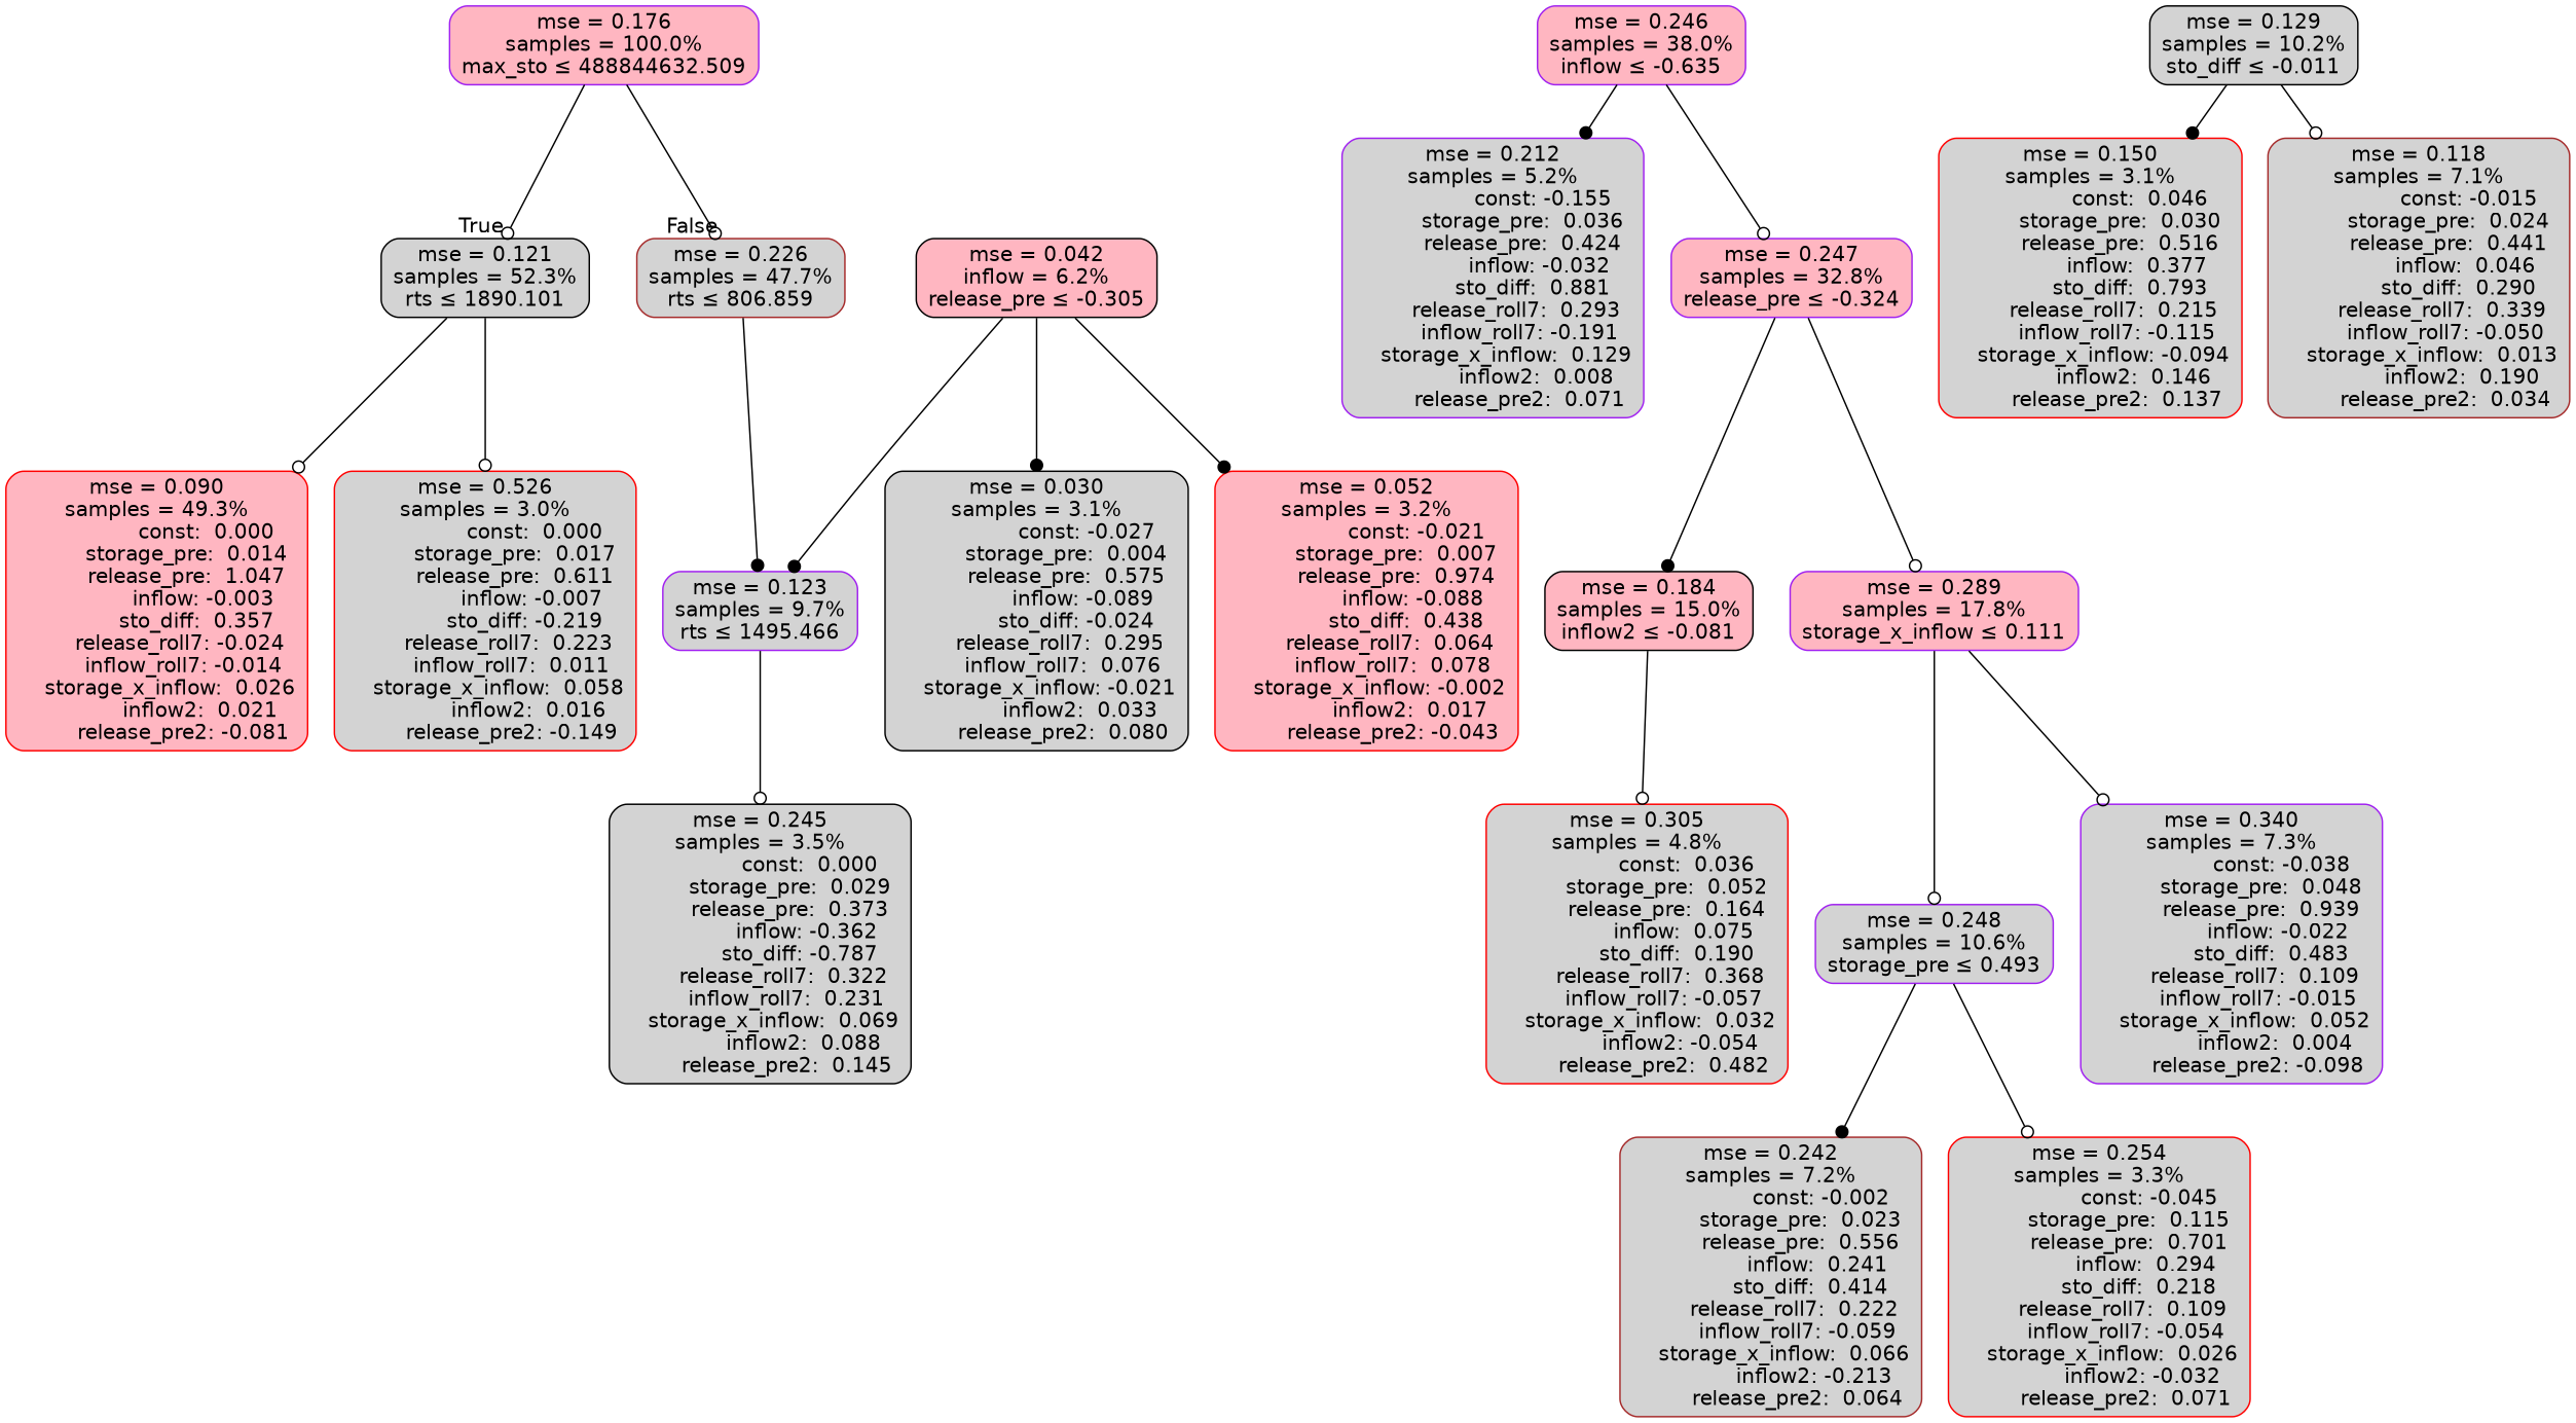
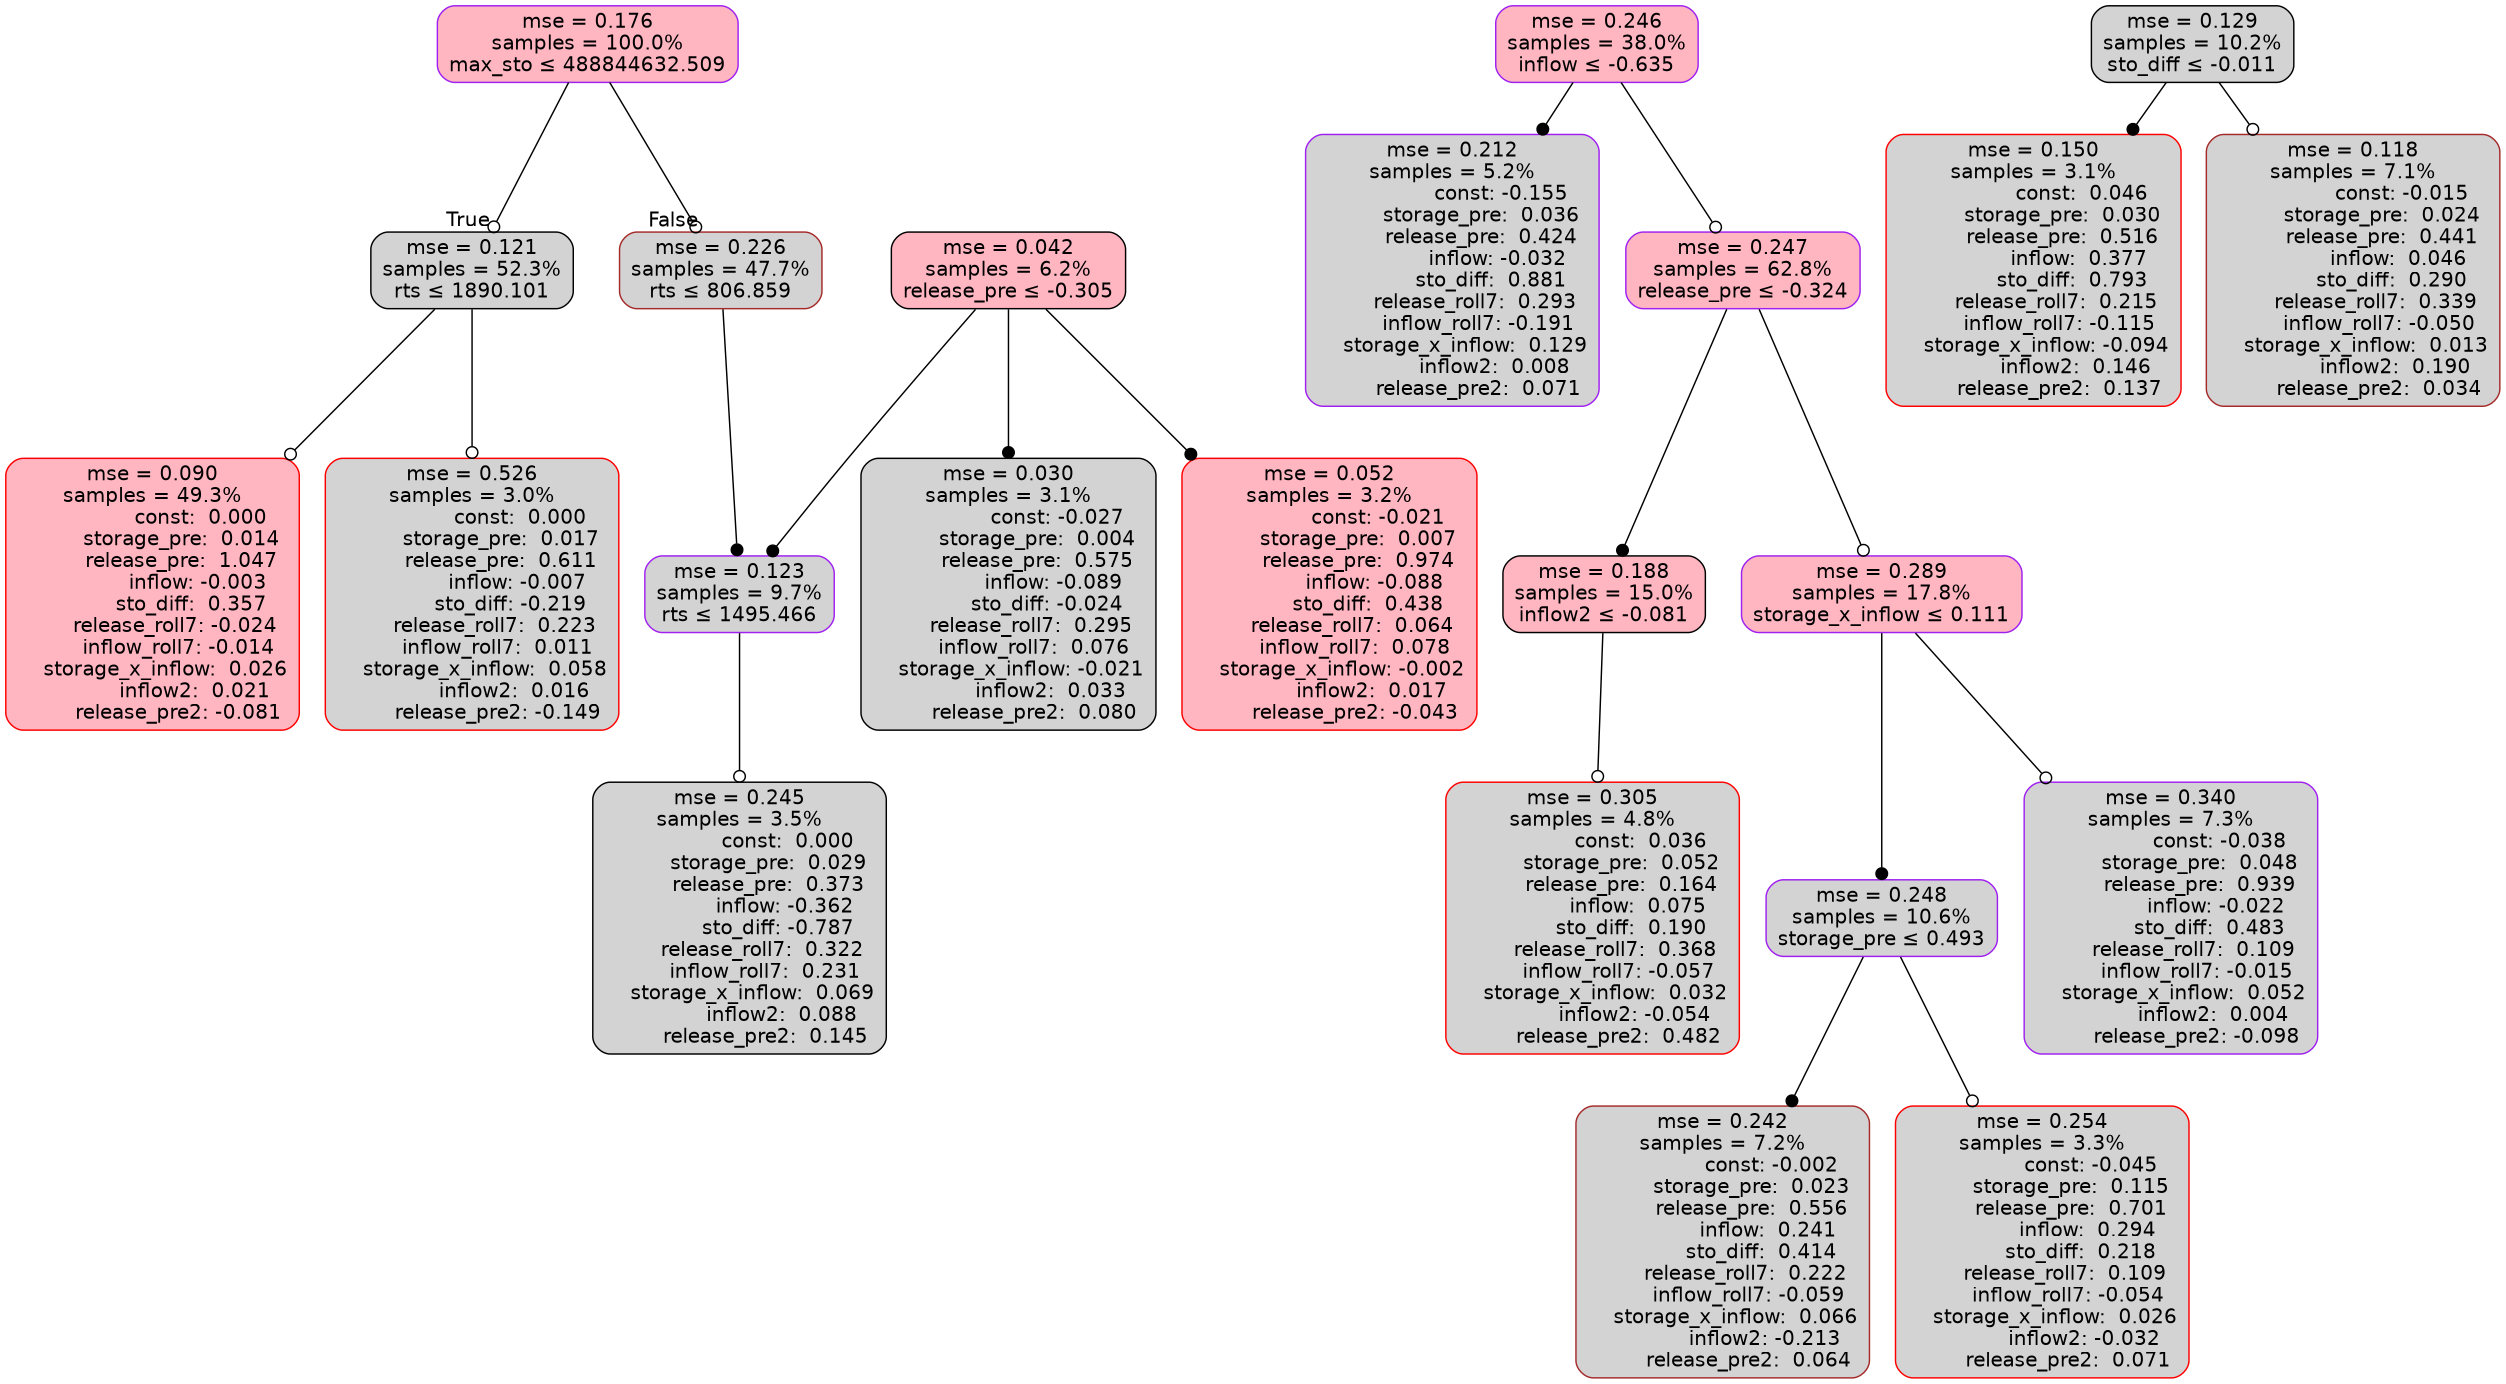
  digraph {
    node [color=purple fillcolor=lightgrey fontname=helvetica shape=rectangle style="filled, rounded"]
    edge [arrowhead=odot fontname=helvetica]
    n1 [fillcolor=lightpink label="mse = 0.176\nsamples = 100.0%\nmax_sto &le; 488844632.509"]
    n2 [color=black label="mse = 0.121\nsamples = 52.3%\nrts &le; 1890.101"]
    n3 [color=brown label="mse = 0.226\nsamples = 47.7%\nrts &le; 806.859"]
    n4 [color=red fillcolor=lightpink label="mse = 0.090\nsamples = 49.3%\n               const:  0.000\n         storage_pre:  0.014\n         release_pre:  1.047\n              inflow: -0.003\n            sto_diff:  0.357\n       release_roll7: -0.024\n        inflow_roll7: -0.014\n    storage_x_inflow:  0.026\n             inflow2:  0.021\n        release_pre2: -0.081"]
    n5 [color=red label="mse = 0.526\nsamples = 3.0%\n               const:  0.000\n         storage_pre:  0.017\n         release_pre:  0.611\n              inflow: -0.007\n            sto_diff: -0.219\n       release_roll7:  0.223\n        inflow_roll7:  0.011\n    storage_x_inflow:  0.058\n             inflow2:  0.016\n        release_pre2: -0.149"]
    n6 [label="mse = 0.123\nsamples = 9.7%\nrts &le; 1495.466"]
    n7 [fillcolor=lightpink label="mse = 0.246\nsamples = 38.0%\ninflow &le; -0.635"]
    n8 [label="mse = 0.212\nsamples = 5.2%\n               const: -0.155\n         storage_pre:  0.036\n         release_pre:  0.424\n              inflow: -0.032\n            sto_diff:  0.881\n       release_roll7:  0.293\n        inflow_roll7: -0.191\n    storage_x_inflow:  0.129\n             inflow2:  0.008\n        release_pre2:  0.071"]
-   n9 [fillcolor=lightpink label="mse = 0.247\nsamples = 32.8%\nrelease_pre &le; -0.324"]
+   n9 [fillcolor=lightpink label="mse = 0.247\nsamples = 62.8%\nrelease_pre &le; -0.324"]
    n10 [color=black label="mse = 0.245\nsamples = 3.5%\n               const:  0.000\n         storage_pre:  0.029\n         release_pre:  0.373\n              inflow: -0.362\n            sto_diff: -0.787\n       release_roll7:  0.322\n        inflow_roll7:  0.231\n    storage_x_inflow:  0.069\n             inflow2:  0.088\n        release_pre2:  0.145"]
-   n11 [color=black fillcolor=lightpink label="mse = 0.184\nsamples = 15.0%\ninflow2 &le; -0.081"]
+   n11 [color=black fillcolor=lightpink label="mse = 0.188\nsamples = 15.0%\ninflow2 &le; -0.081"]
    n12 [fillcolor=lightpink label="mse = 0.289\nsamples = 17.8%\nstorage_x_inflow &le; 0.111"]
    n13 [color=red label="mse = 0.305\nsamples = 4.8%\n               const:  0.036\n         storage_pre:  0.052\n         release_pre:  0.164\n              inflow:  0.075\n            sto_diff:  0.190\n       release_roll7:  0.368\n        inflow_roll7: -0.057\n    storage_x_inflow:  0.032\n             inflow2: -0.054\n        release_pre2:  0.482"]
    n14 [label="mse = 0.248\nsamples = 10.6%\nstorage_pre &le; 0.493"]
    n15 [label="mse = 0.340\nsamples = 7.3%\n               const: -0.038\n         storage_pre:  0.048\n         release_pre:  0.939\n              inflow: -0.022\n            sto_diff:  0.483\n       release_roll7:  0.109\n        inflow_roll7: -0.015\n    storage_x_inflow:  0.052\n             inflow2:  0.004\n        release_pre2: -0.098"]
    n16 [color=black label="mse = 0.129\nsamples = 10.2%\nsto_diff &le; -0.011"]
    n17 [color=red label="mse = 0.150\nsamples = 3.1%\n               const:  0.046\n         storage_pre:  0.030\n         release_pre:  0.516\n              inflow:  0.377\n            sto_diff:  0.793\n       release_roll7:  0.215\n        inflow_roll7: -0.115\n    storage_x_inflow: -0.094\n             inflow2:  0.146\n        release_pre2:  0.137"]
    n18 [color=brown label="mse = 0.118\nsamples = 7.1%\n               const: -0.015\n         storage_pre:  0.024\n         release_pre:  0.441\n              inflow:  0.046\n            sto_diff:  0.290\n       release_roll7:  0.339\n        inflow_roll7: -0.050\n    storage_x_inflow:  0.013\n             inflow2:  0.190\n        release_pre2:  0.034"]
    n19 [color=brown label="mse = 0.242\nsamples = 7.2%\n               const: -0.002\n         storage_pre:  0.023\n         release_pre:  0.556\n              inflow:  0.241\n            sto_diff:  0.414\n       release_roll7:  0.222\n        inflow_roll7: -0.059\n    storage_x_inflow:  0.066\n             inflow2: -0.213\n        release_pre2:  0.064"]
    n20 [color=red label="mse = 0.254\nsamples = 3.3%\n               const: -0.045\n         storage_pre:  0.115\n         release_pre:  0.701\n              inflow:  0.294\n            sto_diff:  0.218\n       release_roll7:  0.109\n        inflow_roll7: -0.054\n    storage_x_inflow:  0.026\n             inflow2: -0.032\n        release_pre2:  0.071"]
-   n21 [color=black fillcolor=lightpink label="mse = 0.042\ninflow = 6.2%\nrelease_pre &le; -0.305"]
+   n21 [color=black fillcolor=lightpink label="mse = 0.042\nsamples = 6.2%\nrelease_pre &le; -0.305"]
    n22 [color=black label="mse = 0.030\nsamples = 3.1%\n               const: -0.027\n         storage_pre:  0.004\n         release_pre:  0.575\n              inflow: -0.089\n            sto_diff: -0.024\n       release_roll7:  0.295\n        inflow_roll7:  0.076\n    storage_x_inflow: -0.021\n             inflow2:  0.033\n        release_pre2:  0.080"]
    n23 [color=red fillcolor=lightpink label="mse = 0.052\nsamples = 3.2%\n               const: -0.021\n         storage_pre:  0.007\n         release_pre:  0.974\n              inflow: -0.088\n            sto_diff:  0.438\n       release_roll7:  0.064\n        inflow_roll7:  0.078\n    storage_x_inflow: -0.002\n             inflow2:  0.017\n        release_pre2: -0.043"]
    n1 -> n2 [headlabel=True labelangle=45 labeldistance=2.5]
    n1 -> n3 [headlabel=False labelangle=-45 labeldistance=2.5]
    n2 -> n4
    n2 -> n5
    n3 -> n6 [arrowhead=dot]
    n6 -> n10
    n7 -> n8 [arrowhead=dot]
    n7 -> n9
    n9 -> n11 [arrowhead=dot]
    n9 -> n12
    n11 -> n13
-   n12 -> n14
+   n12 -> n14 [arrowhead=dot]
    n12 -> n15
    n14 -> n19 [arrowhead=dot]
    n14 -> n20
    n16 -> n17 [arrowhead=dot]
    n16 -> n18
    n21 -> n6 [arrowhead=dot]
    n21 -> n22 [arrowhead=dot]
    n21 -> n23 [arrowhead=dot]
  }
